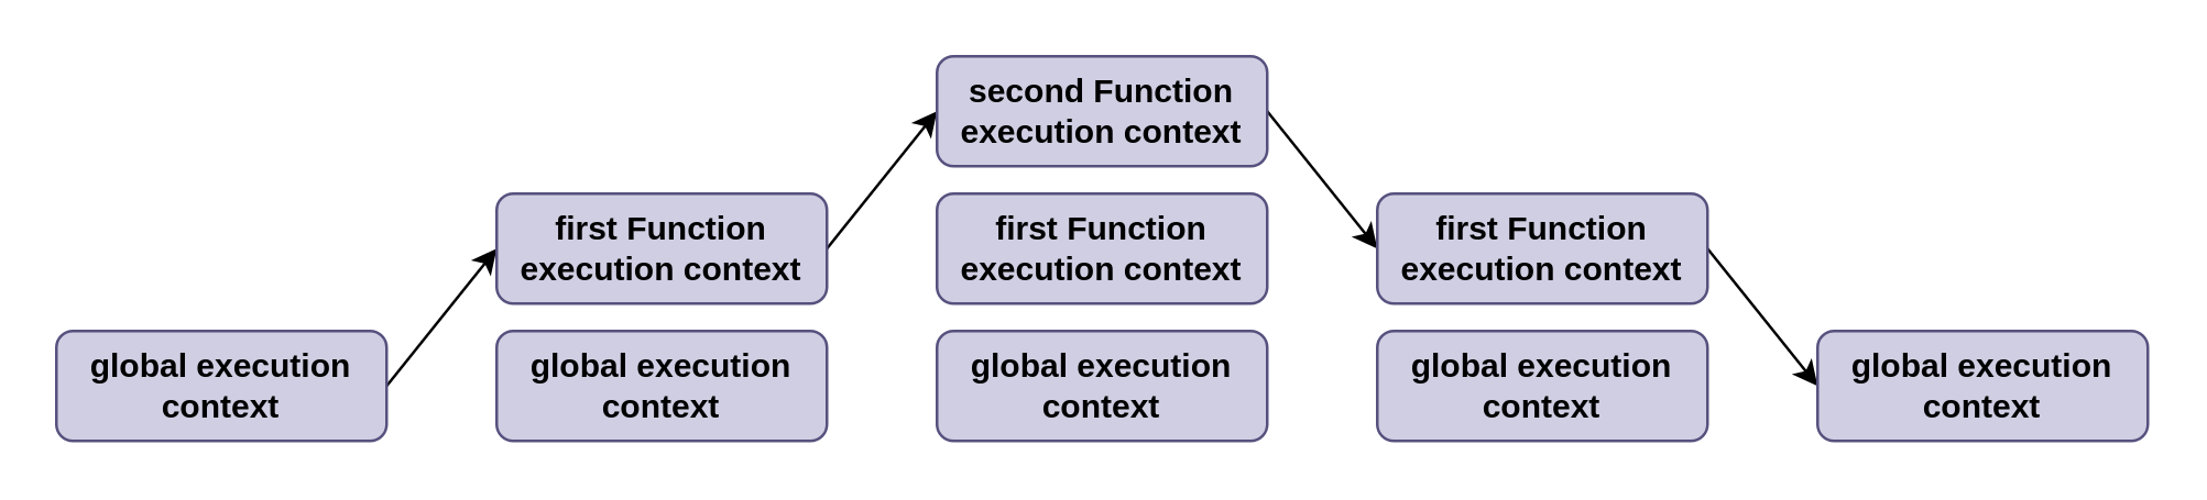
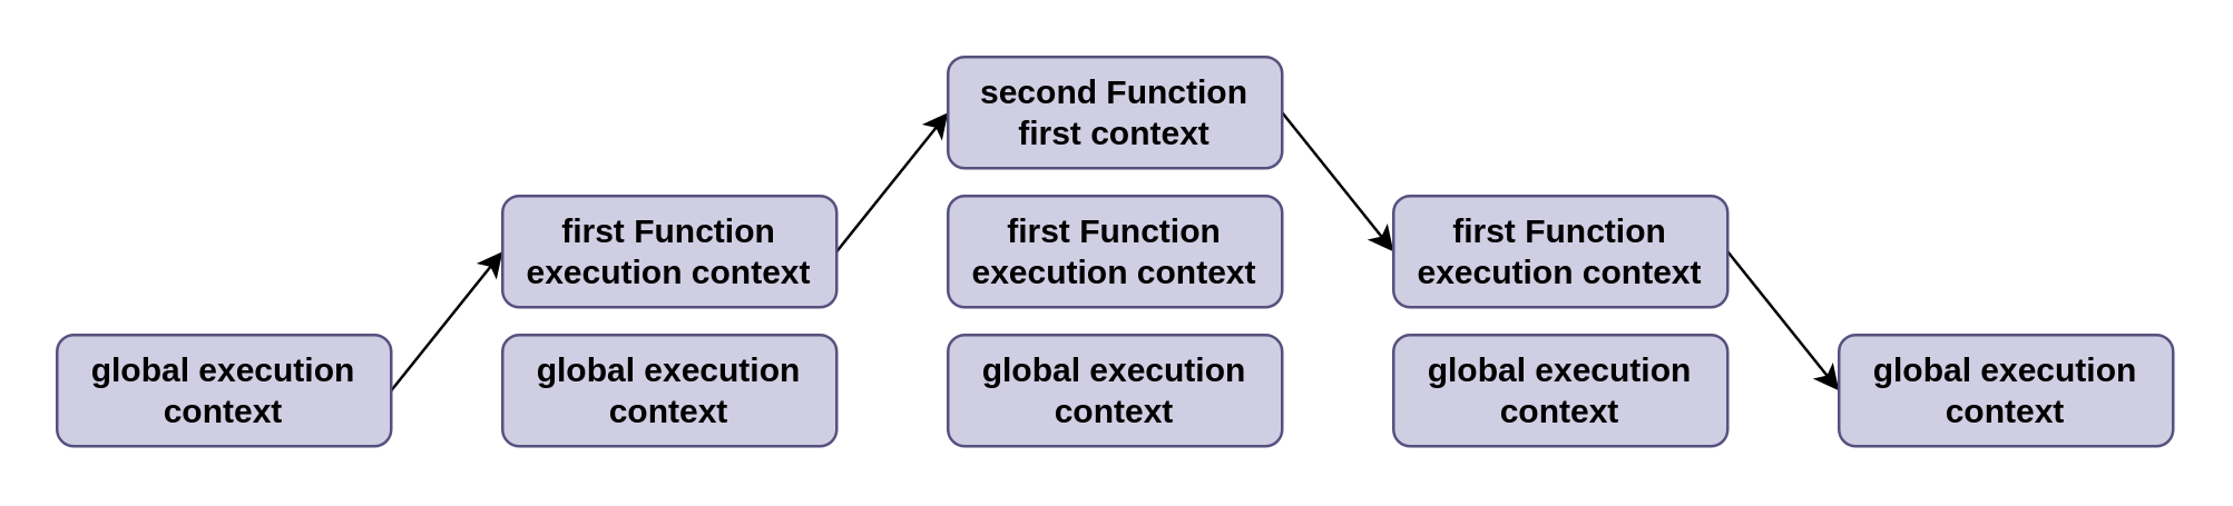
  <mxCell id="0" />
  <mxCell id="1" parent="0" />
  <mxCell id="2" style="edgeStyle=none;html=1;exitX=1;exitY=0.5;exitDx=0;exitDy=0;entryX=0;entryY=0.5;entryDx=0;entryDy=0;fontColor=#000000;" edge="1" parent="1" source="3" target="6"><mxGeometry relative="1" as="geometry" /></mxCell>
  <mxCell id="3" value="global execution context" style="rounded=1;whiteSpace=wrap;html=1;fillColor=#d0cee2;strokeColor=#56517e;fontColor=#000000;fontStyle=1" vertex="1" parent="1"><mxGeometry x="20" y="120" width="120" height="40" as="geometry" /></mxCell>
  <mxCell id="4" value="global execution context" style="rounded=1;whiteSpace=wrap;html=1;fillColor=#d0cee2;strokeColor=#56517e;fontColor=#000000;fontStyle=1" vertex="1" parent="1"><mxGeometry x="180" y="120" width="120" height="40" as="geometry" /></mxCell>
  <mxCell id="5" style="edgeStyle=none;html=1;exitX=1;exitY=0.5;exitDx=0;exitDy=0;entryX=0;entryY=0.5;entryDx=0;entryDy=0;fontColor=#000000;" edge="1" parent="1" source="6" target="10"><mxGeometry relative="1" as="geometry" /></mxCell>
  <mxCell id="6" value="first Function execution context" style="rounded=1;whiteSpace=wrap;html=1;fillColor=#d0cee2;strokeColor=#56517e;fontColor=#000000;fontStyle=1" vertex="1" parent="1"><mxGeometry x="180" y="70" width="120" height="40" as="geometry" /></mxCell>
  <mxCell id="7" value="global execution context" style="rounded=1;whiteSpace=wrap;html=1;fillColor=#d0cee2;strokeColor=#56517e;fontColor=#000000;fontStyle=1" vertex="1" parent="1"><mxGeometry x="340" y="120" width="120" height="40" as="geometry" /></mxCell>
  <mxCell id="8" value="first Function execution context" style="rounded=1;whiteSpace=wrap;html=1;fillColor=#d0cee2;strokeColor=#56517e;fontColor=#000000;fontStyle=1" vertex="1" parent="1"><mxGeometry x="340" y="70" width="120" height="40" as="geometry" /></mxCell>
  <mxCell id="9" style="edgeStyle=none;html=1;exitX=1;exitY=0.5;exitDx=0;exitDy=0;entryX=0;entryY=0.5;entryDx=0;entryDy=0;fontColor=#000000;" edge="1" parent="1" source="10" target="13"><mxGeometry relative="1" as="geometry" /></mxCell>
- <mxCell id="10" value="second Function execution context" style="rounded=1;whiteSpace=wrap;html=1;fillColor=#d0cee2;strokeColor=#56517e;fontColor=#000000;fontStyle=1" vertex="1" parent="1"><mxGeometry x="340" y="20" width="120" height="40" as="geometry" /></mxCell>
+ <mxCell id="10" value="second Function first context" style="rounded=1;whiteSpace=wrap;html=1;fillColor=#d0cee2;strokeColor=#56517e;fontColor=#000000;fontStyle=1" vertex="1" parent="1"><mxGeometry x="340" y="20" width="120" height="40" as="geometry" /></mxCell>
  <mxCell id="11" value="global execution context" style="rounded=1;whiteSpace=wrap;html=1;fillColor=#d0cee2;strokeColor=#56517e;fontColor=#000000;fontStyle=1" vertex="1" parent="1"><mxGeometry x="500" y="120" width="120" height="40" as="geometry" /></mxCell>
  <mxCell id="12" style="edgeStyle=none;html=1;exitX=1;exitY=0.5;exitDx=0;exitDy=0;entryX=0;entryY=0.5;entryDx=0;entryDy=0;fontColor=#000000;" edge="1" parent="1" source="13" target="14"><mxGeometry relative="1" as="geometry" /></mxCell>
  <mxCell id="13" value="first Function execution context" style="rounded=1;whiteSpace=wrap;html=1;fillColor=#d0cee2;strokeColor=#56517e;fontColor=#000000;fontStyle=1" vertex="1" parent="1"><mxGeometry x="500" y="70" width="120" height="40" as="geometry" /></mxCell>
  <mxCell id="14" value="global execution context" style="rounded=1;whiteSpace=wrap;html=1;fillColor=#d0cee2;strokeColor=#56517e;fontColor=#000000;fontStyle=1" vertex="1" parent="1"><mxGeometry x="660" y="120" width="120" height="40" as="geometry" /></mxCell>
